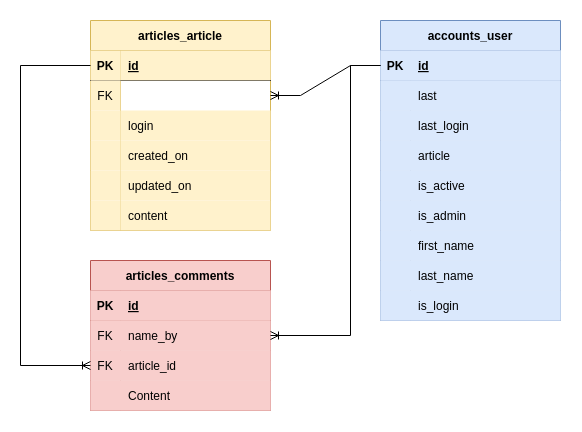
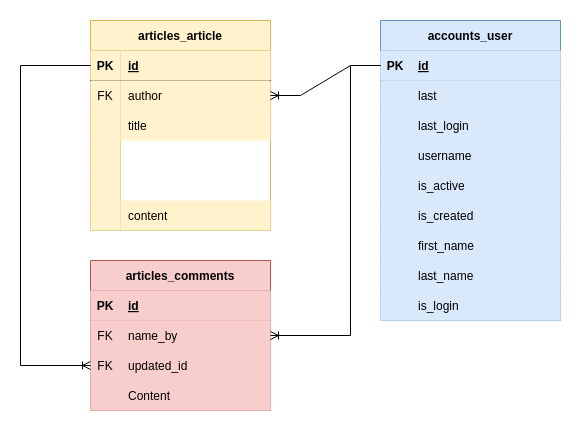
  <mxCell id="0" />
  <mxCell id="1" parent="0" />
  <mxCell id="2" value="articles_article" style="shape=table;startSize=30;container=1;collapsible=1;childLayout=tableLayout;fixedRows=1;rowLines=0;fontStyle=1;align=center;resizeLast=1;fillColor=#fff2cc;strokeColor=#d6b656;" parent="1" vertex="1"><mxGeometry x="90" y="20" width="180" height="210" as="geometry" /></mxCell>
  <mxCell id="3" value="" style="shape=partialRectangle;collapsible=0;dropTarget=0;pointerEvents=0;fillColor=none;top=0;left=0;bottom=1;right=0;points=[[0,0.5],[1,0.5]];portConstraint=eastwest;" parent="2" vertex="1"><mxGeometry y="30" width="180" height="30" as="geometry" /></mxCell>
  <mxCell id="4" value="PK" style="shape=partialRectangle;connectable=0;fillColor=#fff2cc;top=0;left=0;bottom=0;right=0;fontStyle=1;overflow=hidden;strokeColor=#d6b656;" parent="3" vertex="1"><mxGeometry width="30" height="30" as="geometry"><mxRectangle width="30" height="30" as="alternateBounds" /></mxGeometry></mxCell>
  <mxCell id="5" value="id" style="shape=partialRectangle;connectable=0;fillColor=#fff2cc;top=0;left=0;bottom=0;right=0;align=left;spacingLeft=6;fontStyle=5;overflow=hidden;strokeColor=#d6b656;" parent="3" vertex="1"><mxGeometry x="30" width="150" height="30" as="geometry"><mxRectangle width="150" height="30" as="alternateBounds" /></mxGeometry></mxCell>
  <mxCell id="6" value="" style="shape=partialRectangle;collapsible=0;dropTarget=0;pointerEvents=0;fillColor=none;top=0;left=0;bottom=0;right=0;points=[[0,0.5],[1,0.5]];portConstraint=eastwest;" parent="2" vertex="1"><mxGeometry y="60" width="180" height="30" as="geometry" /></mxCell>
  <mxCell id="7" value="FK" style="shape=partialRectangle;connectable=0;fillColor=#fff2cc;top=0;left=0;bottom=0;right=0;editable=1;overflow=hidden;strokeColor=#d6b656;" parent="6" vertex="1"><mxGeometry width="30" height="30" as="geometry"><mxRectangle width="30" height="30" as="alternateBounds" /></mxGeometry></mxCell>
+ <mxCell id="8" value="author" style="shape=partialRectangle;connectable=0;fillColor=#fff2cc;top=0;left=0;bottom=0;right=0;align=left;spacingLeft=6;overflow=hidden;strokeColor=#d6b656;" parent="6" vertex="1"><mxGeometry x="30" width="150" height="30" as="geometry"><mxRectangle width="150" height="30" as="alternateBounds" /></mxGeometry></mxCell>
  <mxCell id="9" value="" style="shape=partialRectangle;collapsible=0;dropTarget=0;pointerEvents=0;fillColor=none;top=0;left=0;bottom=0;right=0;points=[[0,0.5],[1,0.5]];portConstraint=eastwest;" parent="2" vertex="1"><mxGeometry y="90" width="180" height="30" as="geometry" /></mxCell>
  <mxCell id="10" value="" style="shape=partialRectangle;connectable=0;fillColor=#fff2cc;top=0;left=0;bottom=0;right=0;editable=1;overflow=hidden;strokeColor=#d6b656;" parent="9" vertex="1"><mxGeometry width="30" height="30" as="geometry"><mxRectangle width="30" height="30" as="alternateBounds" /></mxGeometry></mxCell>
- <mxCell id="11" value="login" style="shape=partialRectangle;connectable=0;fillColor=#fff2cc;top=0;left=0;bottom=0;right=0;align=left;spacingLeft=6;overflow=hidden;strokeColor=#d6b656;" parent="9" vertex="1"><mxGeometry x="30" width="150" height="30" as="geometry"><mxRectangle width="150" height="30" as="alternateBounds" /></mxGeometry></mxCell>
+ <mxCell id="11" value="title" style="shape=partialRectangle;connectable=0;fillColor=#fff2cc;top=0;left=0;bottom=0;right=0;align=left;spacingLeft=6;overflow=hidden;strokeColor=#d6b656;" parent="9" vertex="1"><mxGeometry x="30" width="150" height="30" as="geometry"><mxRectangle width="150" height="30" as="alternateBounds" /></mxGeometry></mxCell>
  <mxCell id="12" value="" style="shape=partialRectangle;collapsible=0;dropTarget=0;pointerEvents=0;fillColor=none;top=0;left=0;bottom=0;right=0;points=[[0,0.5],[1,0.5]];portConstraint=eastwest;" parent="2" vertex="1"><mxGeometry y="120" width="180" height="30" as="geometry" /></mxCell>
  <mxCell id="13" value="" style="shape=partialRectangle;connectable=0;fillColor=#fff2cc;top=0;left=0;bottom=0;right=0;editable=1;overflow=hidden;strokeColor=#d6b656;" parent="12" vertex="1"><mxGeometry width="30" height="30" as="geometry"><mxRectangle width="30" height="30" as="alternateBounds" /></mxGeometry></mxCell>
- <mxCell id="14" value="created_on" style="shape=partialRectangle;connectable=0;fillColor=#fff2cc;top=0;left=0;bottom=0;right=0;align=left;spacingLeft=6;overflow=hidden;strokeColor=#d6b656;" parent="12" vertex="1"><mxGeometry x="30" width="150" height="30" as="geometry"><mxRectangle width="150" height="30" as="alternateBounds" /></mxGeometry></mxCell>
  <mxCell id="15" value="" style="shape=partialRectangle;collapsible=0;dropTarget=0;pointerEvents=0;fillColor=none;top=0;left=0;bottom=0;right=0;points=[[0,0.5],[1,0.5]];portConstraint=eastwest;" parent="2" vertex="1"><mxGeometry y="150" width="180" height="30" as="geometry" /></mxCell>
  <mxCell id="16" value="" style="shape=partialRectangle;connectable=0;fillColor=#fff2cc;top=0;left=0;bottom=0;right=0;editable=1;overflow=hidden;strokeColor=#d6b656;" parent="15" vertex="1"><mxGeometry width="30" height="30" as="geometry"><mxRectangle width="30" height="30" as="alternateBounds" /></mxGeometry></mxCell>
- <mxCell id="17" value="updated_on" style="shape=partialRectangle;connectable=0;fillColor=#fff2cc;top=0;left=0;bottom=0;right=0;align=left;spacingLeft=6;overflow=hidden;strokeColor=#d6b656;" parent="15" vertex="1"><mxGeometry x="30" width="150" height="30" as="geometry"><mxRectangle width="150" height="30" as="alternateBounds" /></mxGeometry></mxCell>
  <mxCell id="18" value="" style="shape=tableRow;horizontal=0;startSize=0;swimlaneHead=0;swimlaneBody=0;fillColor=none;collapsible=0;dropTarget=0;points=[[0,0.5],[1,0.5]];portConstraint=eastwest;top=0;left=0;right=0;bottom=0;" vertex="1" parent="2"><mxGeometry y="180" width="180" height="30" as="geometry" /></mxCell>
  <mxCell id="19" value="" style="shape=partialRectangle;connectable=0;fillColor=#fff2cc;top=0;left=0;bottom=0;right=0;editable=1;overflow=hidden;strokeColor=#d6b656;" vertex="1" parent="18"><mxGeometry width="30" height="30" as="geometry"><mxRectangle width="30" height="30" as="alternateBounds" /></mxGeometry></mxCell>
  <mxCell id="20" value="content" style="shape=partialRectangle;connectable=0;fillColor=#fff2cc;top=0;left=0;bottom=0;right=0;align=left;spacingLeft=6;overflow=hidden;strokeColor=#d6b656;" vertex="1" parent="18"><mxGeometry x="30" width="150" height="30" as="geometry"><mxRectangle width="150" height="30" as="alternateBounds" /></mxGeometry></mxCell>
  <mxCell id="21" value="accounts_user" style="shape=table;startSize=30;container=1;collapsible=1;childLayout=tableLayout;fixedRows=1;rowLines=0;fontStyle=1;align=center;resizeLast=1;fillColor=#dae8fc;strokeColor=#6c8ebf;" parent="1" vertex="1"><mxGeometry x="380" y="20" width="180" height="300" as="geometry" /></mxCell>
  <mxCell id="22" value="" style="shape=partialRectangle;collapsible=0;dropTarget=0;pointerEvents=0;fillColor=#dae8fc;top=0;left=0;bottom=1;right=0;points=[[0,0.5],[1,0.5]];portConstraint=eastwest;strokeColor=#6c8ebf;" parent="21" vertex="1"><mxGeometry y="30" width="180" height="30" as="geometry" /></mxCell>
  <mxCell id="23" value="PK" style="shape=partialRectangle;connectable=0;fillColor=#dae8fc;top=0;left=0;bottom=0;right=0;fontStyle=1;overflow=hidden;strokeColor=#6c8ebf;" parent="22" vertex="1"><mxGeometry width="30" height="30" as="geometry"><mxRectangle width="30" height="30" as="alternateBounds" /></mxGeometry></mxCell>
  <mxCell id="24" value="id" style="shape=partialRectangle;connectable=0;fillColor=#dae8fc;top=0;left=0;bottom=0;right=0;align=left;spacingLeft=6;fontStyle=5;overflow=hidden;strokeColor=#6c8ebf;" parent="22" vertex="1"><mxGeometry x="30" width="150" height="30" as="geometry"><mxRectangle width="150" height="30" as="alternateBounds" /></mxGeometry></mxCell>
  <mxCell id="25" value="" style="shape=partialRectangle;collapsible=0;dropTarget=0;pointerEvents=0;fillColor=#dae8fc;top=0;left=0;bottom=0;right=0;points=[[0,0.5],[1,0.5]];portConstraint=eastwest;strokeColor=#6c8ebf;" parent="21" vertex="1"><mxGeometry y="60" width="180" height="30" as="geometry" /></mxCell>
  <mxCell id="26" value="" style="shape=partialRectangle;connectable=0;fillColor=#dae8fc;top=0;left=0;bottom=0;right=0;editable=1;overflow=hidden;strokeColor=#6c8ebf;" parent="25" vertex="1"><mxGeometry width="30" height="30" as="geometry"><mxRectangle width="30" height="30" as="alternateBounds" /></mxGeometry></mxCell>
  <mxCell id="27" value="last" style="shape=partialRectangle;connectable=0;fillColor=#dae8fc;top=0;left=0;bottom=0;right=0;align=left;spacingLeft=6;overflow=hidden;strokeColor=#6c8ebf;" parent="25" vertex="1"><mxGeometry x="30" width="150" height="30" as="geometry"><mxRectangle width="150" height="30" as="alternateBounds" /></mxGeometry></mxCell>
  <mxCell id="28" value="" style="shape=tableRow;horizontal=0;startSize=0;swimlaneHead=0;swimlaneBody=0;fillColor=#dae8fc;collapsible=0;dropTarget=0;points=[[0,0.5],[1,0.5]];portConstraint=eastwest;top=0;left=0;right=0;bottom=0;strokeColor=#6c8ebf;" vertex="1" parent="21"><mxGeometry y="90" width="180" height="30" as="geometry" /></mxCell>
  <mxCell id="29" value="" style="shape=partialRectangle;connectable=0;fillColor=#dae8fc;top=0;left=0;bottom=0;right=0;editable=1;overflow=hidden;strokeColor=#6c8ebf;" vertex="1" parent="28"><mxGeometry width="30" height="30" as="geometry"><mxRectangle width="30" height="30" as="alternateBounds" /></mxGeometry></mxCell>
  <mxCell id="30" value="last_login" style="shape=partialRectangle;connectable=0;fillColor=#dae8fc;top=0;left=0;bottom=0;right=0;align=left;spacingLeft=6;overflow=hidden;strokeColor=#6c8ebf;" vertex="1" parent="28"><mxGeometry x="30" width="150" height="30" as="geometry"><mxRectangle width="150" height="30" as="alternateBounds" /></mxGeometry></mxCell>
  <mxCell id="31" value="" style="shape=tableRow;horizontal=0;startSize=0;swimlaneHead=0;swimlaneBody=0;fillColor=#dae8fc;collapsible=0;dropTarget=0;points=[[0,0.5],[1,0.5]];portConstraint=eastwest;top=0;left=0;right=0;bottom=0;strokeColor=#6c8ebf;" vertex="1" parent="21"><mxGeometry y="120" width="180" height="30" as="geometry" /></mxCell>
  <mxCell id="32" value="" style="shape=partialRectangle;connectable=0;fillColor=#dae8fc;top=0;left=0;bottom=0;right=0;editable=1;overflow=hidden;strokeColor=#6c8ebf;" vertex="1" parent="31"><mxGeometry width="30" height="30" as="geometry"><mxRectangle width="30" height="30" as="alternateBounds" /></mxGeometry></mxCell>
- <mxCell id="33" value="article" style="shape=partialRectangle;connectable=0;fillColor=#dae8fc;top=0;left=0;bottom=0;right=0;align=left;spacingLeft=6;overflow=hidden;strokeColor=#6c8ebf;" vertex="1" parent="31"><mxGeometry x="30" width="150" height="30" as="geometry"><mxRectangle width="150" height="30" as="alternateBounds" /></mxGeometry></mxCell>
+ <mxCell id="33" value="username" style="shape=partialRectangle;connectable=0;fillColor=#dae8fc;top=0;left=0;bottom=0;right=0;align=left;spacingLeft=6;overflow=hidden;strokeColor=#6c8ebf;" vertex="1" parent="31"><mxGeometry x="30" width="150" height="30" as="geometry"><mxRectangle width="150" height="30" as="alternateBounds" /></mxGeometry></mxCell>
  <mxCell id="34" value="" style="shape=tableRow;horizontal=0;startSize=0;swimlaneHead=0;swimlaneBody=0;fillColor=#dae8fc;collapsible=0;dropTarget=0;points=[[0,0.5],[1,0.5]];portConstraint=eastwest;top=0;left=0;right=0;bottom=0;strokeColor=#6c8ebf;" vertex="1" parent="21"><mxGeometry y="150" width="180" height="30" as="geometry" /></mxCell>
  <mxCell id="35" value="" style="shape=partialRectangle;connectable=0;fillColor=#dae8fc;top=0;left=0;bottom=0;right=0;editable=1;overflow=hidden;strokeColor=#6c8ebf;" vertex="1" parent="34"><mxGeometry width="30" height="30" as="geometry"><mxRectangle width="30" height="30" as="alternateBounds" /></mxGeometry></mxCell>
  <mxCell id="36" value="is_active" style="shape=partialRectangle;connectable=0;fillColor=#dae8fc;top=0;left=0;bottom=0;right=0;align=left;spacingLeft=6;overflow=hidden;strokeColor=#6c8ebf;" vertex="1" parent="34"><mxGeometry x="30" width="150" height="30" as="geometry"><mxRectangle width="150" height="30" as="alternateBounds" /></mxGeometry></mxCell>
  <mxCell id="37" value="" style="shape=tableRow;horizontal=0;startSize=0;swimlaneHead=0;swimlaneBody=0;fillColor=#dae8fc;collapsible=0;dropTarget=0;points=[[0,0.5],[1,0.5]];portConstraint=eastwest;top=0;left=0;right=0;bottom=0;strokeColor=#6c8ebf;" vertex="1" parent="21"><mxGeometry y="180" width="180" height="30" as="geometry" /></mxCell>
  <mxCell id="38" value="" style="shape=partialRectangle;connectable=0;fillColor=#dae8fc;top=0;left=0;bottom=0;right=0;editable=1;overflow=hidden;strokeColor=#6c8ebf;" vertex="1" parent="37"><mxGeometry width="30" height="30" as="geometry"><mxRectangle width="30" height="30" as="alternateBounds" /></mxGeometry></mxCell>
- <mxCell id="39" value="is_admin" style="shape=partialRectangle;connectable=0;fillColor=#dae8fc;top=0;left=0;bottom=0;right=0;align=left;spacingLeft=6;overflow=hidden;strokeColor=#6c8ebf;" vertex="1" parent="37"><mxGeometry x="30" width="150" height="30" as="geometry"><mxRectangle width="150" height="30" as="alternateBounds" /></mxGeometry></mxCell>
+ <mxCell id="39" value="is_created" style="shape=partialRectangle;connectable=0;fillColor=#dae8fc;top=0;left=0;bottom=0;right=0;align=left;spacingLeft=6;overflow=hidden;strokeColor=#6c8ebf;" vertex="1" parent="37"><mxGeometry x="30" width="150" height="30" as="geometry"><mxRectangle width="150" height="30" as="alternateBounds" /></mxGeometry></mxCell>
  <mxCell id="40" value="" style="shape=tableRow;horizontal=0;startSize=0;swimlaneHead=0;swimlaneBody=0;fillColor=#dae8fc;collapsible=0;dropTarget=0;points=[[0,0.5],[1,0.5]];portConstraint=eastwest;top=0;left=0;right=0;bottom=0;strokeColor=#6c8ebf;" vertex="1" parent="21"><mxGeometry y="210" width="180" height="30" as="geometry" /></mxCell>
  <mxCell id="41" value="" style="shape=partialRectangle;connectable=0;fillColor=#dae8fc;top=0;left=0;bottom=0;right=0;editable=1;overflow=hidden;strokeColor=#6c8ebf;" vertex="1" parent="40"><mxGeometry width="30" height="30" as="geometry"><mxRectangle width="30" height="30" as="alternateBounds" /></mxGeometry></mxCell>
  <mxCell id="42" value="first_name" style="shape=partialRectangle;connectable=0;fillColor=#dae8fc;top=0;left=0;bottom=0;right=0;align=left;spacingLeft=6;overflow=hidden;strokeColor=#6c8ebf;" vertex="1" parent="40"><mxGeometry x="30" width="150" height="30" as="geometry"><mxRectangle width="150" height="30" as="alternateBounds" /></mxGeometry></mxCell>
  <mxCell id="43" value="" style="shape=tableRow;horizontal=0;startSize=0;swimlaneHead=0;swimlaneBody=0;fillColor=#dae8fc;collapsible=0;dropTarget=0;points=[[0,0.5],[1,0.5]];portConstraint=eastwest;top=0;left=0;right=0;bottom=0;strokeColor=#6c8ebf;" vertex="1" parent="21"><mxGeometry y="240" width="180" height="30" as="geometry" /></mxCell>
  <mxCell id="44" value="" style="shape=partialRectangle;connectable=0;fillColor=#dae8fc;top=0;left=0;bottom=0;right=0;editable=1;overflow=hidden;strokeColor=#6c8ebf;" vertex="1" parent="43"><mxGeometry width="30" height="30" as="geometry"><mxRectangle width="30" height="30" as="alternateBounds" /></mxGeometry></mxCell>
  <mxCell id="45" value="last_name" style="shape=partialRectangle;connectable=0;fillColor=#dae8fc;top=0;left=0;bottom=0;right=0;align=left;spacingLeft=6;overflow=hidden;strokeColor=#6c8ebf;" vertex="1" parent="43"><mxGeometry x="30" width="150" height="30" as="geometry"><mxRectangle width="150" height="30" as="alternateBounds" /></mxGeometry></mxCell>
  <mxCell id="46" value="" style="shape=tableRow;horizontal=0;startSize=0;swimlaneHead=0;swimlaneBody=0;fillColor=#dae8fc;collapsible=0;dropTarget=0;points=[[0,0.5],[1,0.5]];portConstraint=eastwest;top=0;left=0;right=0;bottom=0;strokeColor=#6c8ebf;" vertex="1" parent="21"><mxGeometry y="270" width="180" height="30" as="geometry" /></mxCell>
  <mxCell id="47" value="" style="shape=partialRectangle;connectable=0;fillColor=#dae8fc;top=0;left=0;bottom=0;right=0;editable=1;overflow=hidden;strokeColor=#6c8ebf;" vertex="1" parent="46"><mxGeometry width="30" height="30" as="geometry"><mxRectangle width="30" height="30" as="alternateBounds" /></mxGeometry></mxCell>
  <mxCell id="48" value="is_login" style="shape=partialRectangle;connectable=0;fillColor=#dae8fc;top=0;left=0;bottom=0;right=0;align=left;spacingLeft=6;overflow=hidden;strokeColor=#6c8ebf;" vertex="1" parent="46"><mxGeometry x="30" width="150" height="30" as="geometry"><mxRectangle width="150" height="30" as="alternateBounds" /></mxGeometry></mxCell>
  <mxCell id="49" value="" style="edgeStyle=entityRelationEdgeStyle;fontSize=12;html=1;endArrow=ERoneToMany;rounded=0;exitX=0;exitY=0.5;exitDx=0;exitDy=0;entryX=1;entryY=0.5;entryDx=0;entryDy=0;" parent="1" source="22" target="6" edge="1"><mxGeometry width="100" height="100" relative="1" as="geometry"><mxPoint x="130" y="320" as="sourcePoint" /><mxPoint x="230" y="220" as="targetPoint" /></mxGeometry></mxCell>
  <mxCell id="50" value="articles_comments" style="shape=table;startSize=30;container=1;collapsible=1;childLayout=tableLayout;fixedRows=1;rowLines=0;fontStyle=1;align=center;resizeLast=1;fillColor=#f8cecc;strokeColor=#b85450;" parent="1" vertex="1"><mxGeometry x="90" y="260" width="180" height="150" as="geometry"><mxRectangle x="50" y="310" width="90" height="30" as="alternateBounds" /></mxGeometry></mxCell>
  <mxCell id="51" value="" style="shape=partialRectangle;collapsible=0;dropTarget=0;pointerEvents=0;fillColor=#f8cecc;top=0;left=0;bottom=1;right=0;points=[[0,0.5],[1,0.5]];portConstraint=eastwest;strokeColor=#b85450;" parent="50" vertex="1"><mxGeometry y="30" width="180" height="30" as="geometry" /></mxCell>
  <mxCell id="52" value="PK" style="shape=partialRectangle;connectable=0;fillColor=#f8cecc;top=0;left=0;bottom=0;right=0;fontStyle=1;overflow=hidden;strokeColor=#b85450;" parent="51" vertex="1"><mxGeometry width="30" height="30" as="geometry"><mxRectangle width="30" height="30" as="alternateBounds" /></mxGeometry></mxCell>
  <mxCell id="53" value="id" style="shape=partialRectangle;connectable=0;fillColor=#f8cecc;top=0;left=0;bottom=0;right=0;align=left;spacingLeft=6;fontStyle=5;overflow=hidden;strokeColor=#b85450;" parent="51" vertex="1"><mxGeometry x="30" width="150" height="30" as="geometry"><mxRectangle width="150" height="30" as="alternateBounds" /></mxGeometry></mxCell>
  <mxCell id="54" value="" style="shape=partialRectangle;collapsible=0;dropTarget=0;pointerEvents=0;fillColor=#f8cecc;top=0;left=0;bottom=0;right=0;points=[[0,0.5],[1,0.5]];portConstraint=eastwest;strokeColor=#b85450;" parent="50" vertex="1"><mxGeometry y="60" width="180" height="30" as="geometry" /></mxCell>
  <mxCell id="55" value="FK" style="shape=partialRectangle;connectable=0;fillColor=#f8cecc;top=0;left=0;bottom=0;right=0;editable=1;overflow=hidden;strokeColor=#b85450;" parent="54" vertex="1"><mxGeometry width="30" height="30" as="geometry"><mxRectangle width="30" height="30" as="alternateBounds" /></mxGeometry></mxCell>
  <mxCell id="56" value="name_by" style="shape=partialRectangle;connectable=0;fillColor=#f8cecc;top=0;left=0;bottom=0;right=0;align=left;spacingLeft=6;overflow=hidden;strokeColor=#b85450;" parent="54" vertex="1"><mxGeometry x="30" width="150" height="30" as="geometry"><mxRectangle width="150" height="30" as="alternateBounds" /></mxGeometry></mxCell>
  <mxCell id="57" value="" style="shape=partialRectangle;collapsible=0;dropTarget=0;pointerEvents=0;fillColor=#f8cecc;top=0;left=0;bottom=0;right=0;points=[[0,0.5],[1,0.5]];portConstraint=eastwest;strokeColor=#b85450;" parent="50" vertex="1"><mxGeometry y="90" width="180" height="30" as="geometry" /></mxCell>
  <mxCell id="58" value="FK" style="shape=partialRectangle;connectable=0;fillColor=#f8cecc;top=0;left=0;bottom=0;right=0;editable=1;overflow=hidden;strokeColor=#b85450;" parent="57" vertex="1"><mxGeometry width="30" height="30" as="geometry"><mxRectangle width="30" height="30" as="alternateBounds" /></mxGeometry></mxCell>
- <mxCell id="59" value="article_id" style="shape=partialRectangle;connectable=0;fillColor=#f8cecc;top=0;left=0;bottom=0;right=0;align=left;spacingLeft=6;overflow=hidden;strokeColor=#b85450;" parent="57" vertex="1"><mxGeometry x="30" width="150" height="30" as="geometry"><mxRectangle width="150" height="30" as="alternateBounds" /></mxGeometry></mxCell>
+ <mxCell id="59" value="updated_id" style="shape=partialRectangle;connectable=0;fillColor=#f8cecc;top=0;left=0;bottom=0;right=0;align=left;spacingLeft=6;overflow=hidden;strokeColor=#b85450;" parent="57" vertex="1"><mxGeometry x="30" width="150" height="30" as="geometry"><mxRectangle width="150" height="30" as="alternateBounds" /></mxGeometry></mxCell>
  <mxCell id="60" value="" style="shape=partialRectangle;collapsible=0;dropTarget=0;pointerEvents=0;fillColor=#f8cecc;top=0;left=0;bottom=0;right=0;points=[[0,0.5],[1,0.5]];portConstraint=eastwest;strokeColor=#b85450;" parent="50" vertex="1"><mxGeometry y="120" width="180" height="30" as="geometry" /></mxCell>
  <mxCell id="61" value="" style="shape=partialRectangle;connectable=0;fillColor=#f8cecc;top=0;left=0;bottom=0;right=0;editable=1;overflow=hidden;strokeColor=#b85450;" parent="60" vertex="1"><mxGeometry width="30" height="30" as="geometry"><mxRectangle width="30" height="30" as="alternateBounds" /></mxGeometry></mxCell>
  <mxCell id="62" value="Content" style="shape=partialRectangle;connectable=0;fillColor=#f8cecc;top=0;left=0;bottom=0;right=0;align=left;spacingLeft=6;overflow=hidden;strokeColor=#b85450;" parent="60" vertex="1"><mxGeometry x="30" width="150" height="30" as="geometry"><mxRectangle width="150" height="30" as="alternateBounds" /></mxGeometry></mxCell>
  <mxCell id="63" value="" style="edgeStyle=orthogonalEdgeStyle;fontSize=12;html=1;endArrow=ERoneToMany;rounded=0;exitX=0;exitY=0.5;exitDx=0;exitDy=0;jumpStyle=arc;entryX=0;entryY=0.5;entryDx=0;entryDy=0;" parent="1" source="3" target="57" edge="1"><mxGeometry width="100" height="100" relative="1" as="geometry"><mxPoint x="300" y="335" as="sourcePoint" /><mxPoint x="-30" y="350" as="targetPoint" /><Array as="points"><mxPoint x="20" y="65" /><mxPoint x="20" y="365" /></Array></mxGeometry></mxCell>
  <mxCell id="64" value="" style="edgeStyle=orthogonalEdgeStyle;fontSize=12;html=1;endArrow=ERoneToMany;rounded=0;exitX=0;exitY=0.5;exitDx=0;exitDy=0;jumpStyle=arc;entryX=1;entryY=0.5;entryDx=0;entryDy=0;" parent="1" source="22" target="54" edge="1"><mxGeometry width="100" height="100" relative="1" as="geometry"><mxPoint x="100" y="75" as="sourcePoint" /><mxPoint x="90" y="375" as="targetPoint" /><Array as="points"><mxPoint x="350" y="65" /><mxPoint x="350" y="335" /></Array></mxGeometry></mxCell>
